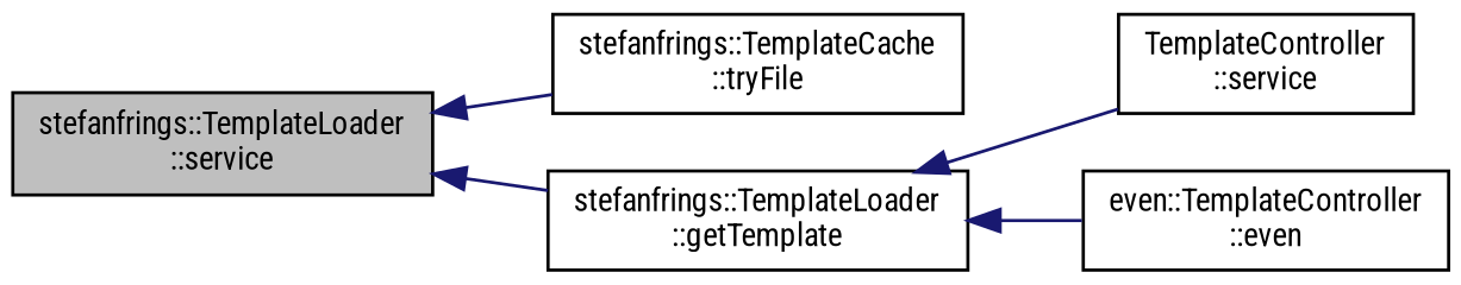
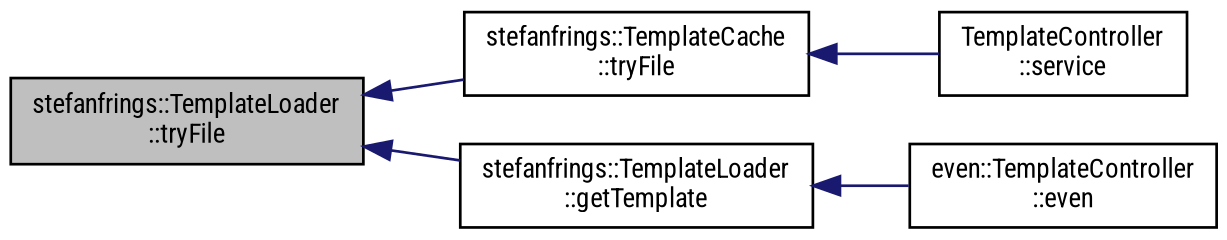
  digraph {
    fontname="Roboto Condensed"
    rankdir=LR
    node [color=black fillcolor=white fontname="Roboto Condensed" fontsize=10 shape=record style=filled]
    edge [color=midnightblue dir=back fontname="Roboto Condensed" fontsize=10 labelfontname=Helvetica labelfontsize=10 style=solid]
-   n1 [fillcolor=grey75 fontcolor=black height=0.2 label="stefanfrings::TemplateLoader\l::service" width=0.4]
+   n1 [fillcolor=grey75 fontcolor=black height=0.2 label="stefanfrings::TemplateLoader\l::tryFile" width=0.4]
    n2 [height=0.2 label="stefanfrings::TemplateCache\l::tryFile" width=0.4]
    n3 [height=0.2 label="stefanfrings::TemplateLoader\l::getTemplate" width=0.4]
    n4 [height=0.2 label="TemplateController\l::service" width=0.4]
    n5 [height=0.2 label="even::TemplateController\l::even" width=0.4]
    n1 -> n2
    n1 -> n3
-   n3 -> n4
+   n2 -> n4
    n3 -> n5
  }
